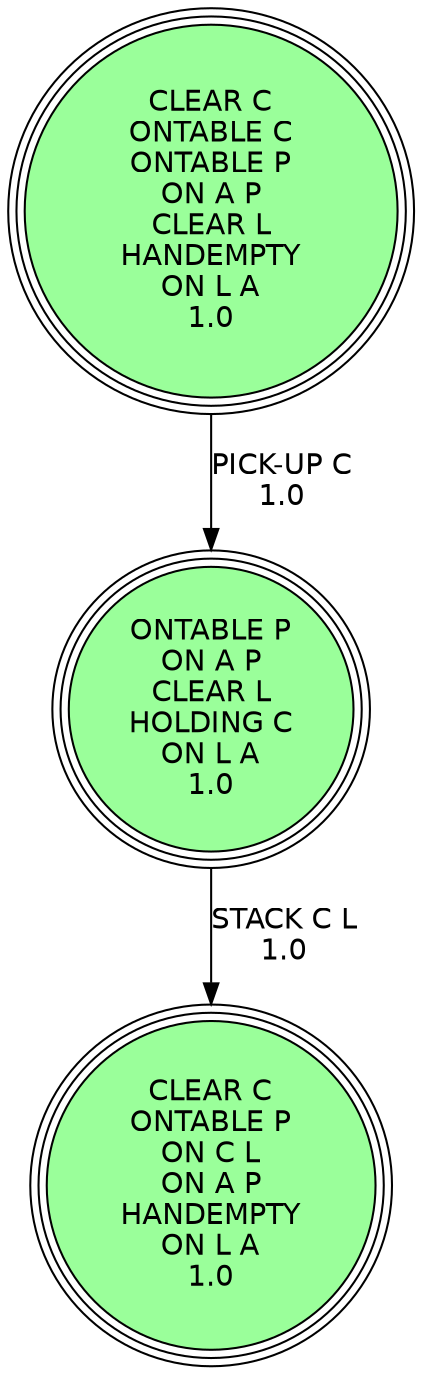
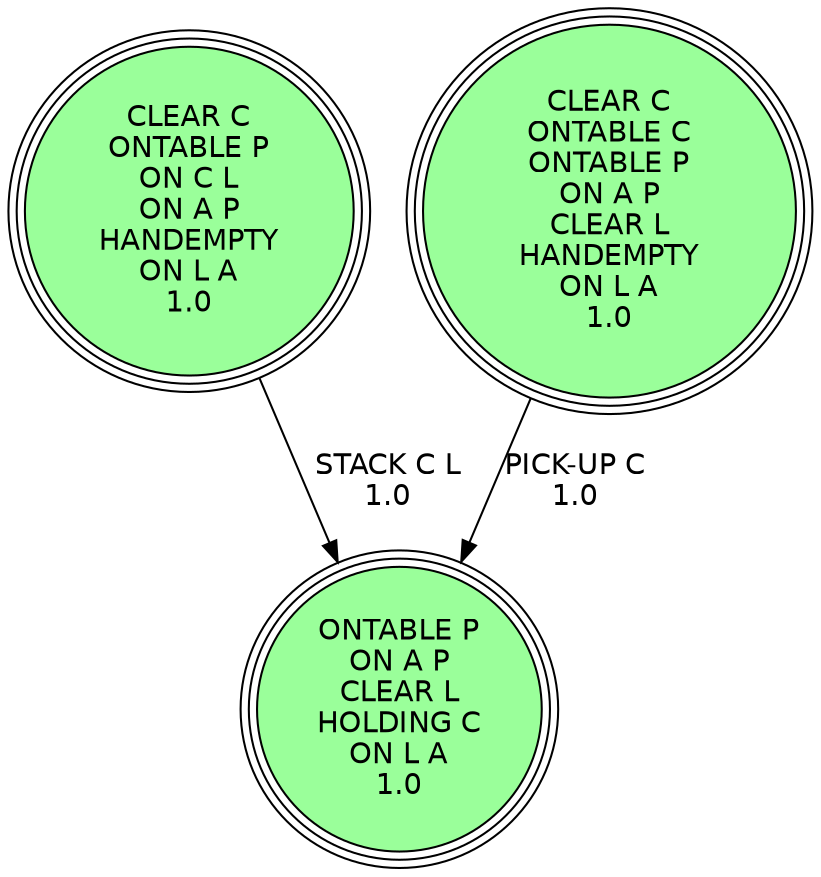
  digraph {
    fontname="DejaVu Sans"
    node [fillcolor=palegreen1 peripheries=3 shape=circle style=filled fontname="DejaVu Sans"]
    edge [fontname="DejaVu Sans"]
    "ONTABLE P\nON A P\nCLEAR L\nHOLDING C\nON L A\n1.0\n"
    "CLEAR C\nONTABLE P\nON C L\nON A P\nHANDEMPTY\nON L A\n1.0\n"
    "CLEAR C\nONTABLE C\nONTABLE P\nON A P\nCLEAR L\nHANDEMPTY\nON L A\n1.0\n"
-   "ONTABLE P\nON A P\nCLEAR L\nHOLDING C\nON L A\n1.0\n" -> "CLEAR C\nONTABLE P\nON C L\nON A P\nHANDEMPTY\nON L A\n1.0\n" [label="STACK C L\n1.0\n"]
+   "CLEAR C\nONTABLE P\nON C L\nON A P\nHANDEMPTY\nON L A\n1.0\n" -> "ONTABLE P\nON A P\nCLEAR L\nHOLDING C\nON L A\n1.0\n" [label="STACK C L\n1.0\n"]
    "CLEAR C\nONTABLE C\nONTABLE P\nON A P\nCLEAR L\nHANDEMPTY\nON L A\n1.0\n" -> "ONTABLE P\nON A P\nCLEAR L\nHOLDING C\nON L A\n1.0\n" [label="PICK-UP C\n1.0\n"]
  }
